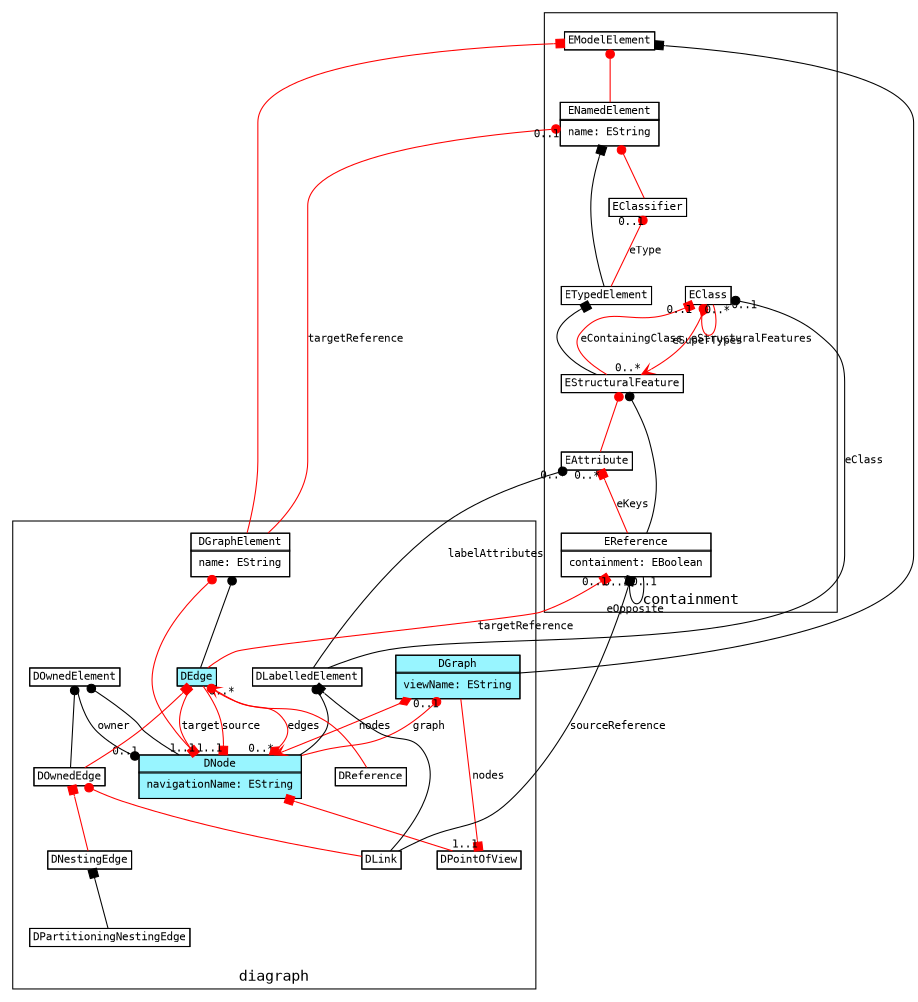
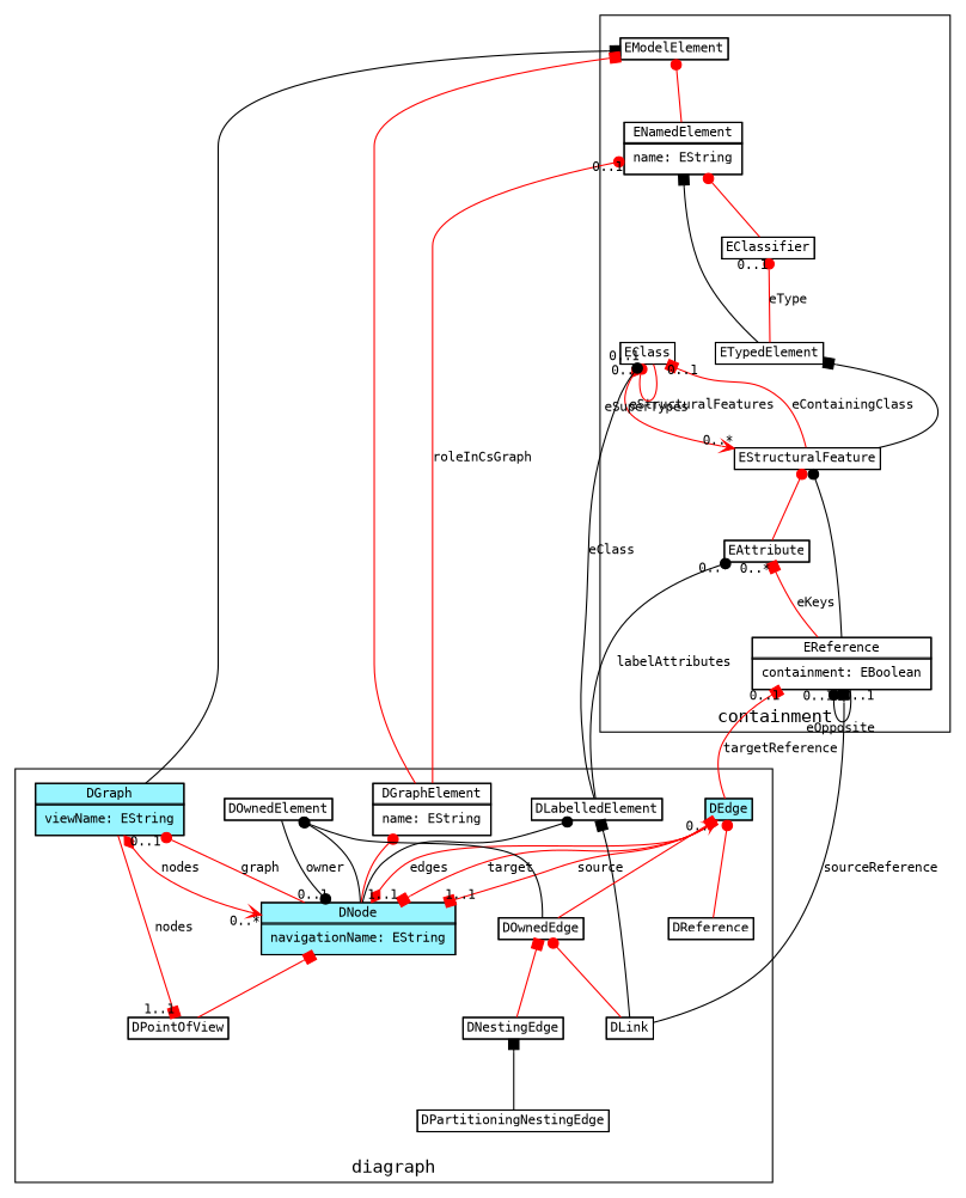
  digraph {
    fontname="DejaVu Sans Mono"
    labelfloat=true
    rankdir=BT
    node [fontname="DejaVu Sans Mono" fontsize=10 shape=none]
    edge [arrowhead=dot color=red fontname="DejaVu Sans Mono" fontsize=10 headport=pid4027479 tailport=pid4027479]
    n1 [label=<<TABLE  cellspacing="-1" cellpadding="0" border="0" > <!-- top  --> <TR><TD port="pid23472789"><TABLE bgcolor=".0 .0 1.0" cellspacing="-1" border="1" ><TR><TD>EModelElement</TD></TR> </TABLE> </TD></TR></TABLE>>]
    n2 [label=<<TABLE  cellspacing="-1" cellpadding="0" border="0" > <!-- top  --> <TR><TD port="pid24813348"><TABLE bgcolor=".0 .0 1.0" cellspacing="-1" border="1" ><TR><TD>ENamedElement</TD></TR> <TR><TD><TABLE border="0"> <!-- attr 4  --><TR><TD port="pENamedElement_name" align="left">name: EString</TD></TR></TABLE></TD></TR> </TABLE> </TD></TR></TABLE>>]
    n3 [label=<<TABLE  cellspacing="-1" cellpadding="0" border="0" > <!-- top  --> <TR><TD port="pid14220075"><TABLE bgcolor=".0 .0 1.0" cellspacing="-1" border="1" ><TR><TD>EClassifier</TD></TR> </TABLE> </TD></TR></TABLE>>]
    n4 [label=<<TABLE  cellspacing="-1" cellpadding="0" border="0" > <!-- top  --> <TR><TD port="pid33228489"><TABLE bgcolor=".0 .0 1.0" cellspacing="-1" border="1" ><TR><TD>ETypedElement</TD></TR> </TABLE> </TD></TR></TABLE>>]
    n5 [label=<<TABLE  cellspacing="-1" cellpadding="0" border="0" > <!-- top  --> <TR><TD port="pid7065437"><TABLE bgcolor=".0 .0 1.0" cellspacing="-1" border="1" ><TR><TD>EStructuralFeature</TD></TR> </TABLE> </TD></TR></TABLE>>]
    n6 [label=<<TABLE  cellspacing="-1" cellpadding="0" border="0" > <!-- top  --> <TR><TD port="pid15746892"><TABLE bgcolor=".0 .0 1.0" cellspacing="-1" border="1" ><TR><TD>EClass</TD></TR> </TABLE> </TD></TR></TABLE>>]
    n7 [label=<<TABLE  cellspacing="-1" cellpadding="0" border="0" > <!-- top  --> <TR><TD port="pid12450318"><TABLE bgcolor=".0 .0 1.0" cellspacing="-1" border="1" ><TR><TD>EAttribute</TD></TR> </TABLE> </TD></TR></TABLE>>]
    n8 [label=<<TABLE  cellspacing="-1" cellpadding="0" border="0" > <!-- top  --> <TR><TD port="pid22375148"><TABLE bgcolor=".0 .0 1.0" cellspacing="-1" border="1" ><TR><TD>EReference</TD></TR> <TR><TD><TABLE border="0"> <!-- attr 4  --><TR><TD port="pEReference_containment" align="left">containment: EBoolean</TD></TR></TABLE></TD></TR> </TABLE> </TD></TR></TABLE>>]
    n9 [label=<<TABLE  cellspacing="-1" cellpadding="0" border="0" > <!-- top  --> <TR><TD port="pid4768574"><TABLE bgcolor=".0 .0 1.0" cellspacing="-1" border="1" ><TR><TD>DPointOfView</TD></TR> </TABLE> </TD></TR></TABLE>>]
    n10 [label=<<TABLE  cellspacing="-1" cellpadding="0" border="0" > <!-- top  --> <TR><TD port="pid28428664"><TABLE bgcolor="cadetblue1" cellspacing="-1" border="1" ><TR><TD>DGraph</TD></TR> <TR><TD><TABLE border="0"> <!-- attr 4  --><TR><TD port="pDGraph_layerName" align="left">viewName: EString</TD></TR></TABLE></TD></TR> </TABLE> </TD></TR></TABLE>>]
    n11 [label=<<TABLE  cellspacing="-1" cellpadding="0" border="0" > <!-- top  --> <TR><TD port="pid4027479"><TABLE bgcolor="cadetblue1" cellspacing="-1" border="1" ><TR><TD>DNode</TD></TR> <TR><TD><TABLE border="0"> <!-- attr 4  --><TR><TD port="pDNode_navigationName" align="left">navigationName: EString</TD></TR></TABLE></TD></TR> </TABLE> </TD></TR></TABLE>>]
    n12 [label=<<TABLE  cellspacing="-1" cellpadding="0" border="0" > <!-- top  --> <TR><TD port="pid17447266"><TABLE bgcolor=".0 .0 1.0" cellspacing="-1" border="1" ><TR><TD>DGraphElement</TD></TR> <TR><TD><TABLE border="0"> <!-- attr 4  --><TR><TD port="pDGraphElement_name" align="left">name: EString</TD></TR></TABLE></TD></TR> </TABLE> </TD></TR></TABLE>>]
    n13 [label=<<TABLE  cellspacing="-1" cellpadding="0" border="0" > <!-- top  --> <TR><TD port="pid10554704"><TABLE bgcolor=".0 .0 1.0" cellspacing="-1" border="1" ><TR><TD>DLabelledElement</TD></TR> </TABLE> </TD></TR></TABLE>>]
    n14 [label=<<TABLE  cellspacing="-1" cellpadding="0" border="0" > <!-- top  --> <TR><TD port="pid24197364"><TABLE bgcolor=".0 .0 1.0" cellspacing="-1" border="1" ><TR><TD>DOwnedElement</TD></TR> </TABLE> </TD></TR></TABLE>>]
    n15 [label=<<TABLE  cellspacing="-1" cellpadding="0" border="0" > <!-- top  --> <TR><TD port="pid18693853"><TABLE bgcolor="cadetblue1" cellspacing="-1" border="1" ><TR><TD>DEdge</TD></TR> </TABLE> </TD></TR></TABLE>>]
    n16 [label=<<TABLE  cellspacing="-1" cellpadding="0" border="0" > <!-- top  --> <TR><TD port="pid5393177"><TABLE bgcolor=".0 .0 1.0" cellspacing="-1" border="1" ><TR><TD>DLink</TD></TR> </TABLE> </TD></TR></TABLE>>]
    n17 [label=<<TABLE  cellspacing="-1" cellpadding="0" border="0" > <!-- top  --> <TR><TD port="pid12611877"><TABLE bgcolor=".0 .0 1.0" cellspacing="-1" border="1" ><TR><TD>DOwnedEdge</TD></TR> </TABLE> </TD></TR></TABLE>>]
    n18 [label=<<TABLE  cellspacing="-1" cellpadding="0" border="0" > <!-- top  --> <TR><TD port="pid4470681"><TABLE bgcolor=".0 .0 1.0" cellspacing="-1" border="1" ><TR><TD>DReference</TD></TR> </TABLE> </TD></TR></TABLE>>]
    n19 [label=<<TABLE  cellspacing="-1" cellpadding="0" border="0" > <!-- top  --> <TR><TD port="pid10371282"><TABLE bgcolor=".0 .0 1.0" cellspacing="-1" border="1" ><TR><TD>DNestingEdge</TD></TR> </TABLE> </TD></TR></TABLE>>]
    n20 [label=<<TABLE  cellspacing="-1" cellpadding="0" border="0" > <!-- top  --> <TR><TD port="pid19008539"><TABLE bgcolor=".0 .0 1.0" cellspacing="-1" border="1" ><TR><TD>DPartitioningNestingEdge</TD></TR> </TABLE> </TD></TR></TABLE>>]
    subgraph cluster_1 {
      label=containment
      n1
      n2
      n3
      n4
      n5
      n6
      n7
      n8
    }
    subgraph cluster_2 {
      label=diagraph
      n9
      n10
      n11
      n12
      n13
      n14
      n15
      n16
      n17
      n18
      n19
      n20
    }
    n2 -> n1 [headport=pid23472789 tailport=pid24813348]
    n3 -> n2 [headport=pid24813348 tailport=pid14220075]
    n4 -> n2 [arrowhead=box color=black headport=pid24813348 tailport=pid33228489]
    n4 -> n3 [headlabel="0..1" headport=pid14220075 label=eType tailport=pid33228489]
    n5 -> n4 [arrowhead=box color=black headport=pid33228489 tailport=pid7065437]
    n5 -> n6 [arrowhead=box headlabel="0..1" headport=pid15746892 label=eContainingClass tailport=pid7065437]
    n6 -> n5 [arrowhead=vee arrowtail=diamond dir=both headlabel="0..*" headport=pid7065437 label=eStructuralFeatures tailport=pid15746892]
    n6 -> n6 [headlabel="0..*" headport=pid15746892 label=eSuperTypes tailport=pid15746892]
    n7 -> n5 [headport=pid7065437 tailport=pid12450318]
    n8 -> n5 [color=black headport=pid7065437 tailport=pid22375148]
    n8 -> n7 [arrowhead=box headlabel="0..*" headport=pid12450318 label=eKeys tailport=pid22375148]
    n8 -> n8 [color=black headlabel="0..1" headport=pid22375148 label=eOpposite tailport=pid22375148]
    n9 -> n11 [arrowhead=box tailport=pid4768574]
    n10 -> n1 [arrowhead=box color=black headport=pid23472789 tailport=pid28428664]
    n10 -> n9 [arrowhead=box headlabel="1..1" headport=pid4768574 label=nodes tailport=pid28428664]
    n10 -> n11 [arrowhead=vee arrowtail=diamond dir=both headlabel="0..*" label=nodes tailport=pid28428664]
    n11 -> n10 [headlabel="0..1" headport=pid28428664 label="graph"]
    n11 -> n12 [headport=pid17447266]
    n11 -> n13 [color=black headport=pid10554704]
    n11 -> n14 [color=black headport=pid24197364]
    n11 -> n15 [arrowhead=vee arrowtail=diamond dir=both headlabel="0..*" headport=pid18693853 label=edges]
    n12 -> n1 [arrowhead=box headport=pid23472789 tailport=pid17447266]
-   n12 -> n2 [headlabel="0..1" headport=pid24813348 label=targetReference tailport=pid17447266]
+   n12 -> n2 [headlabel="0..1" headport=pid24813348 label=roleInCsGraph tailport=pid17447266]
    n13 -> n6 [color=black headlabel="0..1" headport=pid15746892 label=eClass tailport=pid10554704]
    n13 -> n7 [color=black headlabel="0..*" headport=pid12450318 label=labelAttributes tailport=pid10554704]
    n14 -> n11 [color=black headlabel="0..1" label=owner tailport=pid24197364]
    n15 -> n8 [arrowhead=box headlabel="0..1" headport=pid22375148 label=targetReference tailport=pid18693853]
    n15 -> n11 [arrowhead=box headlabel="1..1" label=target tailport=pid18693853]
    n15 -> n11 [arrowhead=box headlabel="1..1" label=source tailport=pid18693853]
-   n15 -> n12 [color=black headport=pid17447266 tailport=pid18693853]
    n16 -> n8 [arrowhead=box color=black headlabel="0..1" headport=pid22375148 label=sourceReference tailport=pid5393177]
    n16 -> n13 [arrowhead=box color=black headport=pid10554704 tailport=pid5393177]
    n16 -> n17 [headport=pid12611877 tailport=pid5393177]
    n17 -> n14 [color=black headport=pid24197364 tailport=pid12611877]
    n17 -> n15 [arrowhead=box headport=pid18693853 tailport=pid12611877]
    n18 -> n15 [headport=pid18693853 tailport=pid4470681]
    n19 -> n17 [arrowhead=box headport=pid12611877 tailport=pid10371282]
    n20 -> n19 [arrowhead=box color=black headport=pid10371282 tailport=pid19008539]
  }
